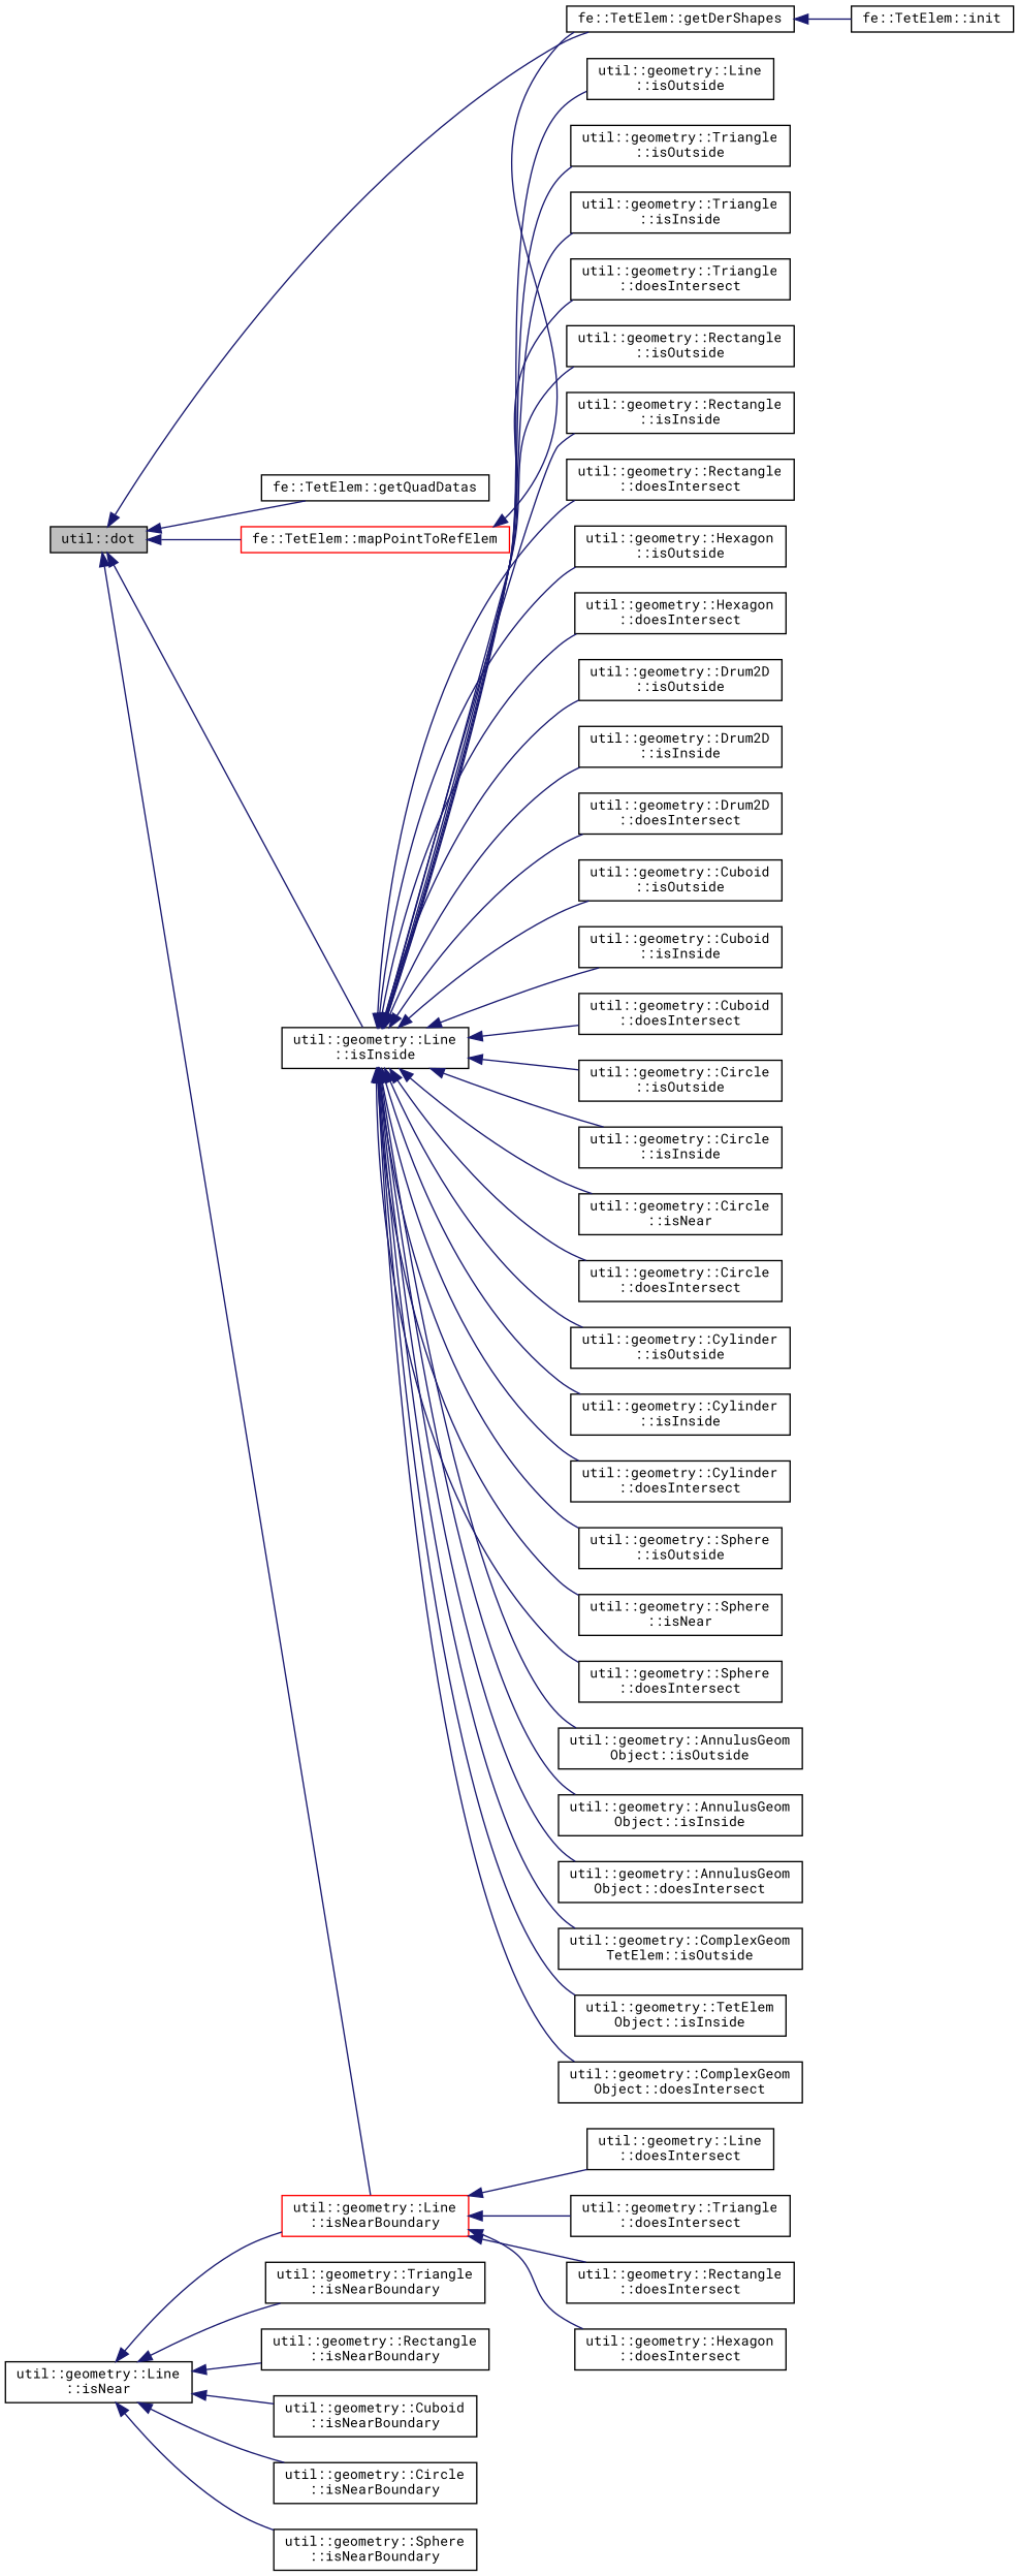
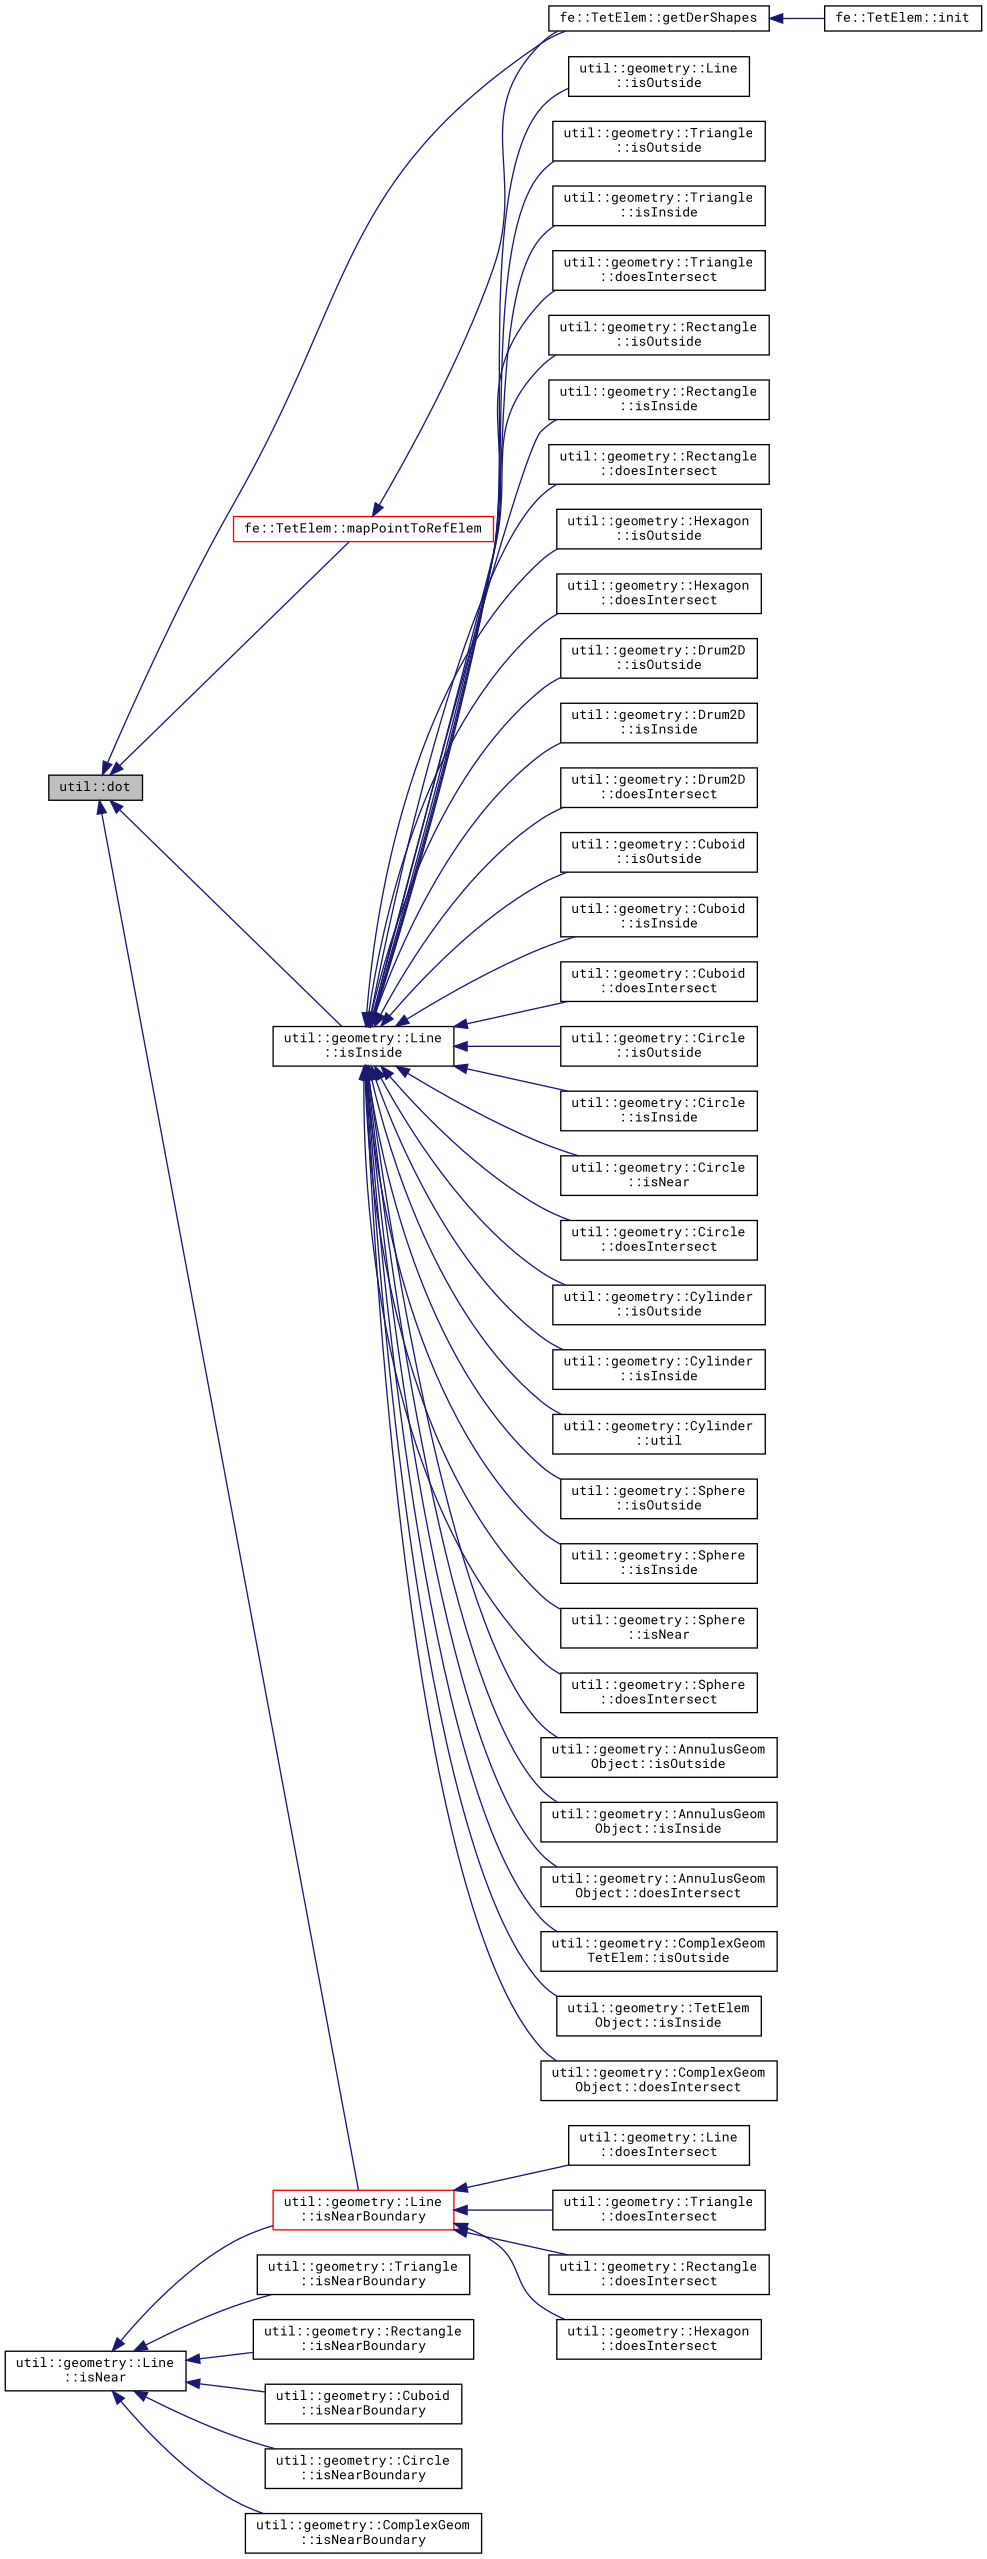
  digraph {
    fontname="Roboto Mono"
    rankdir=LR
    node [color=black fillcolor=white fontname="Roboto Mono" fontsize=10 shape=record style=filled]
    edge [color=midnightblue dir=back fontname="Roboto Mono" fontsize=10 labelfontname=Helvetica labelfontsize=10 style=solid]
    n1 [fillcolor=grey75 fontcolor=black height=0.2 label="util::dot" width=0.4]
    n2 [height=0.2 label="fe::TetElem::getDerShapes" width=0.4]
-   n3 [height=0.2 label="fe::TetElem::getQuadDatas" width=0.4]
    n4 [height=0.2 label="util::geometry::Line\l::isInside" width=0.4]
    n5 [color=red height=0.2 label="util::geometry::Line\l::isNearBoundary" width=0.4]
    n6 [color=red height=0.2 label="fe::TetElem::mapPointToRefElem" width=0.4]
    n7 [height=0.2 label="fe::TetElem::init" width=0.4]
    n8 [height=0.2 label="util::geometry::Line\l::isOutside" width=0.4]
    n9 [height=0.2 label="util::geometry::Triangle\l::isOutside" width=0.4]
    n10 [height=0.2 label="util::geometry::Triangle\l::isInside" width=0.4]
    n11 [height=0.2 label="util::geometry::Triangle\l::doesIntersect" width=0.4]
    n12 [height=0.2 label="util::geometry::Rectangle\l::isOutside" width=0.4]
    n13 [height=0.2 label="util::geometry::Rectangle\l::isInside" width=0.4]
    n14 [height=0.2 label="util::geometry::Rectangle\l::doesIntersect" width=0.4]
    n15 [height=0.2 label="util::geometry::Hexagon\l::isOutside" width=0.4]
    n16 [height=0.2 label="util::geometry::Hexagon\l::doesIntersect" width=0.4]
    n17 [height=0.2 label="util::geometry::Drum2D\l::isOutside" width=0.4]
    n18 [height=0.2 label="util::geometry::Drum2D\l::isInside" width=0.4]
    n19 [height=0.2 label="util::geometry::Drum2D\l::doesIntersect" width=0.4]
    n20 [height=0.2 label="util::geometry::Cuboid\l::isOutside" width=0.4]
    n21 [height=0.2 label="util::geometry::Cuboid\l::isInside" width=0.4]
    n22 [height=0.2 label="util::geometry::Cuboid\l::doesIntersect" width=0.4]
    n23 [height=0.2 label="util::geometry::Circle\l::isOutside" width=0.4]
    n24 [height=0.2 label="util::geometry::Circle\l::isInside" width=0.4]
    n25 [height=0.2 label="util::geometry::Circle\l::isNear" width=0.4]
    n26 [height=0.2 label="util::geometry::Circle\l::doesIntersect" width=0.4]
    n27 [height=0.2 label="util::geometry::Cylinder\l::isOutside" width=0.4]
    n28 [height=0.2 label="util::geometry::Cylinder\l::isInside" width=0.4]
-   n29 [height=0.2 label="util::geometry::Cylinder\l::doesIntersect" width=0.4]
+   n29 [height=0.2 label="util::geometry::Cylinder\l::util" width=0.4]
    n30 [height=0.2 label="util::geometry::Sphere\l::isOutside" width=0.4]
+   n31 [height=0.2 label="util::geometry::Sphere\l::isInside" width=0.4]
    n32 [height=0.2 label="util::geometry::Sphere\l::isNear" width=0.4]
    n33 [height=0.2 label="util::geometry::Sphere\l::doesIntersect" width=0.4]
    n34 [height=0.2 label="util::geometry::AnnulusGeom\lObject::isOutside" width=0.4]
    n35 [height=0.2 label="util::geometry::AnnulusGeom\lObject::isInside" width=0.4]
    n36 [height=0.2 label="util::geometry::AnnulusGeom\lObject::doesIntersect" width=0.4]
    n37 [height=0.2 label="util::geometry::ComplexGeom\lTetElem::isOutside" width=0.4]
    n38 [height=0.2 label="util::geometry::TetElem\lObject::isInside" width=0.4]
    n39 [height=0.2 label="util::geometry::ComplexGeom\lObject::doesIntersect" width=0.4]
    n40 [height=0.2 label="util::geometry::Line\l::isNear" width=0.4]
    n41 [height=0.2 label="util::geometry::Triangle\l::isNearBoundary" width=0.4]
    n42 [height=0.2 label="util::geometry::Rectangle\l::isNearBoundary" width=0.4]
    n43 [height=0.2 label="util::geometry::Cuboid\l::isNearBoundary" width=0.4]
    n44 [height=0.2 label="util::geometry::Circle\l::isNearBoundary" width=0.4]
-   n45 [height=0.2 label="util::geometry::Sphere\l::isNearBoundary" width=0.4]
+   n45 [height=0.2 label="util::geometry::ComplexGeom\l::isNearBoundary" width=0.4]
    n46 [height=0.2 label="util::geometry::Line\l::doesIntersect" width=0.4]
    n47 [height=0.2 label="util::geometry::Triangle\l::doesIntersect" width=0.4]
    n48 [height=0.2 label="util::geometry::Rectangle\l::doesIntersect" width=0.4]
    n49 [height=0.2 label="util::geometry::Hexagon\l::doesIntersect" width=0.4]
    n1 -> n2
-   n1 -> n3
    n1 -> n4
    n1 -> n5
    n1 -> n6
    n2 -> n7
    n4 -> n8
    n4 -> n9
    n4 -> n10
    n4 -> n11
    n4 -> n12
    n4 -> n13
    n4 -> n14
    n4 -> n15
    n4 -> n16
    n4 -> n17
    n4 -> n18
    n4 -> n19
    n4 -> n20
    n4 -> n21
    n4 -> n22
    n4 -> n23
    n4 -> n24
    n4 -> n25
    n4 -> n26
    n4 -> n27
    n4 -> n28
    n4 -> n29
    n4 -> n30
+   n4 -> n31
    n4 -> n32
    n4 -> n33
    n4 -> n34
    n4 -> n35
    n4 -> n36
    n4 -> n37
    n4 -> n38
    n4 -> n39
    n5 -> n46
    n5 -> n47
    n5 -> n48
    n5 -> n49
    n6 -> n2
    n40 -> n5
    n40 -> n41
    n40 -> n42
    n40 -> n43
    n40 -> n44
    n40 -> n45
  }
